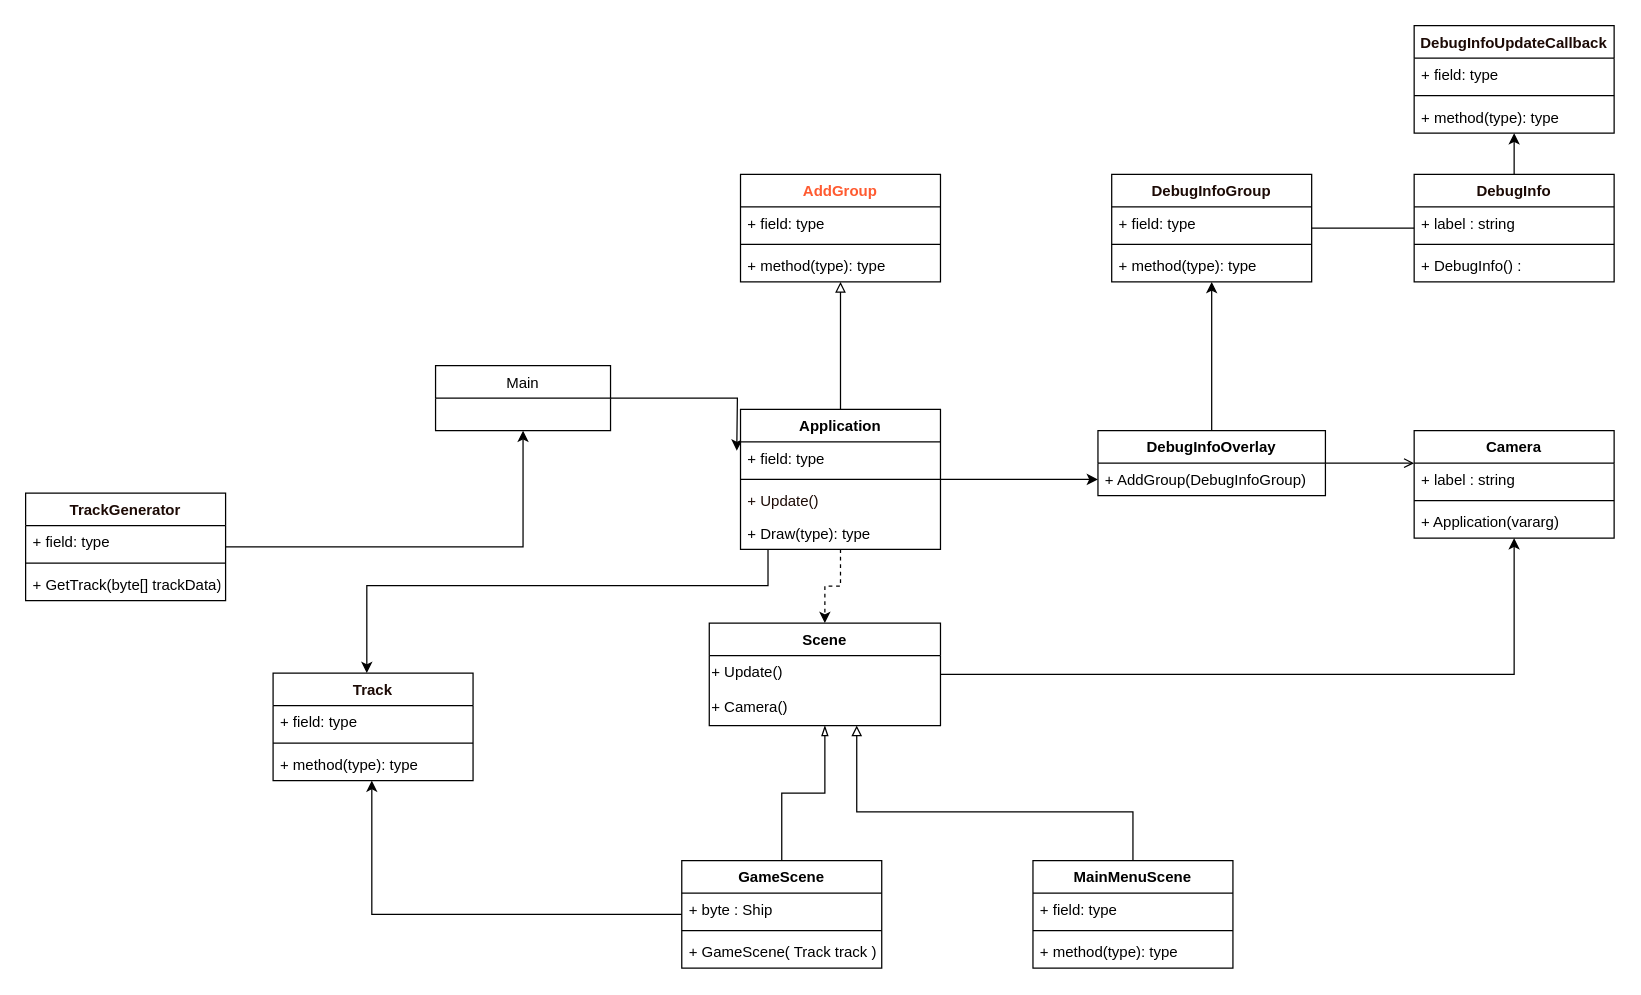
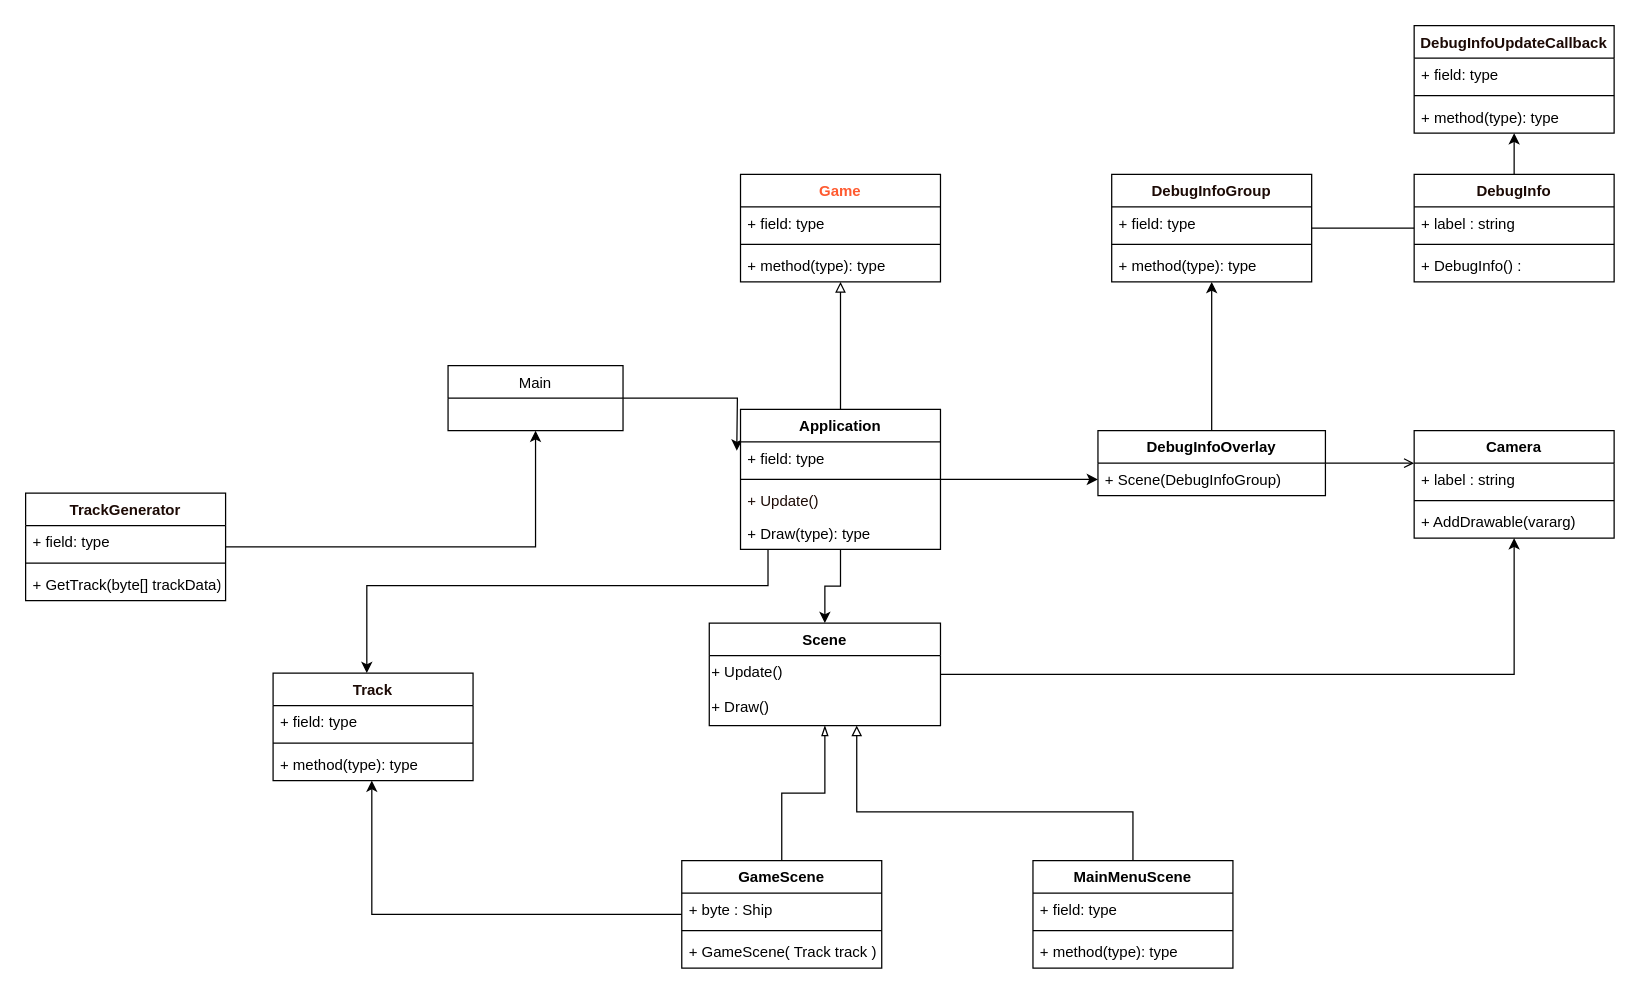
  <mxCell id="0" />
  <mxCell id="1" parent="0" />
  <mxCell id="2" style="edgeStyle=orthogonalEdgeStyle;rounded=0;orthogonalLoop=1;jettySize=auto;html=1;" edge="1" parent="1" source="62"><mxGeometry relative="1" as="geometry"><mxPoint x="589" y="360" as="targetPoint" /></mxGeometry></mxCell>
  <mxCell id="3" style="edgeStyle=orthogonalEdgeStyle;rounded=0;orthogonalLoop=1;jettySize=auto;html=1;endArrow=block;endFill=0;" edge="1" parent="1" source="9" target="18"><mxGeometry relative="1" as="geometry" /></mxCell>
- <mxCell id="4" style="edgeStyle=orthogonalEdgeStyle;rounded=0;orthogonalLoop=1;jettySize=auto;html=1;endArrow=classic;endFill=1;dashed=1;" edge="1" parent="1" source="9" target="15"><mxGeometry relative="1" as="geometry" /></mxCell>
+ <mxCell id="4" style="edgeStyle=orthogonalEdgeStyle;rounded=0;orthogonalLoop=1;jettySize=auto;html=1;endArrow=classic;endFill=1;" edge="1" parent="1" source="9" target="15"><mxGeometry relative="1" as="geometry" /></mxCell>
  <mxCell id="5" style="edgeStyle=orthogonalEdgeStyle;rounded=0;orthogonalLoop=1;jettySize=auto;html=1;endArrow=block;endFill=0;" edge="1" parent="1" source="38" target="15"><mxGeometry relative="1" as="geometry"><mxPoint x="567" y="537" as="targetPoint" /><Array as="points"><mxPoint x="685" y="649" /></Array></mxGeometry></mxCell>
  <mxCell id="6" style="edgeStyle=orthogonalEdgeStyle;rounded=0;orthogonalLoop=1;jettySize=auto;html=1;endArrow=blockThin;endFill=0;fontColor=#FF5A30;" edge="1" parent="1" source="34" target="15"><mxGeometry relative="1" as="geometry"><Array as="points" /></mxGeometry></mxCell>
  <mxCell id="7" style="edgeStyle=orthogonalEdgeStyle;rounded=0;orthogonalLoop=1;jettySize=auto;html=1;endArrow=open;endFill=1;fontColor=#FF5A30;" edge="1" parent="1" source="55" target="47"><mxGeometry relative="1" as="geometry"><Array as="points"><mxPoint x="1013" y="369" /><mxPoint x="1013" y="369" /></Array></mxGeometry></mxCell>
  <mxCell id="8" style="edgeStyle=orthogonalEdgeStyle;rounded=0;orthogonalLoop=1;jettySize=auto;html=1;endArrow=classic;endFill=1;fontColor=#1C0A05;" edge="1" parent="1" source="9" target="56"><mxGeometry relative="1" as="geometry" /></mxCell>
  <mxCell id="9" value="Application" style="swimlane;fontStyle=1;align=center;verticalAlign=top;childLayout=stackLayout;horizontal=1;startSize=26;horizontalStack=0;resizeParent=1;resizeParentMax=0;resizeLast=0;collapsible=1;marginBottom=0;" vertex="1" parent="1"><mxGeometry x="592" y="327" width="160" height="112" as="geometry" /></mxCell>
  <mxCell id="10" value="+ field: type" style="text;strokeColor=none;fillColor=none;align=left;verticalAlign=top;spacingLeft=4;spacingRight=4;overflow=hidden;rotatable=0;points=[[0,0.5],[1,0.5]];portConstraint=eastwest;" vertex="1" parent="9"><mxGeometry y="26" width="160" height="26" as="geometry" /></mxCell>
  <mxCell id="11" value="" style="line;strokeWidth=1;fillColor=none;align=left;verticalAlign=middle;spacingTop=-1;spacingLeft=3;spacingRight=3;rotatable=0;labelPosition=right;points=[];portConstraint=eastwest;" vertex="1" parent="9"><mxGeometry y="52" width="160" height="8" as="geometry" /></mxCell>
  <mxCell id="12" value="+ Update()" style="text;strokeColor=none;fillColor=none;align=left;verticalAlign=top;spacingLeft=4;spacingRight=4;overflow=hidden;rotatable=0;points=[[0,0.5],[1,0.5]];portConstraint=eastwest;fontColor=#1C0A05;" vertex="1" parent="9"><mxGeometry y="60" width="160" height="26" as="geometry" /></mxCell>
  <mxCell id="13" value="+ Draw(type): type" style="text;strokeColor=none;fillColor=none;align=left;verticalAlign=top;spacingLeft=4;spacingRight=4;overflow=hidden;rotatable=0;points=[[0,0.5],[1,0.5]];portConstraint=eastwest;" vertex="1" parent="9"><mxGeometry y="86" width="160" height="26" as="geometry" /></mxCell>
  <mxCell id="14" style="edgeStyle=orthogonalEdgeStyle;rounded=0;orthogonalLoop=1;jettySize=auto;html=1;endArrow=classic;endFill=1;fontColor=#1C0A05;" edge="1" parent="1" source="15" target="47"><mxGeometry relative="1" as="geometry" /></mxCell>
  <mxCell id="15" value="Scene" style="swimlane;fontStyle=1;align=center;verticalAlign=top;childLayout=stackLayout;horizontal=1;startSize=26;horizontalStack=0;resizeParent=1;resizeParentMax=0;resizeLast=0;collapsible=1;marginBottom=0;" vertex="1" parent="1"><mxGeometry x="567" y="498" width="185" height="82" as="geometry" /></mxCell>
  <mxCell id="16" value="+ Update()" style="text;html=1;" vertex="1" parent="15"><mxGeometry y="26" width="185" height="28" as="geometry" /></mxCell>
- <mxCell id="17" value="+ Camera()" style="text;html=1;" vertex="1" parent="15"><mxGeometry y="54" width="185" height="28" as="geometry" /></mxCell>
- <mxCell id="18" value="AddGroup" style="swimlane;fontStyle=1;align=center;verticalAlign=top;childLayout=stackLayout;horizontal=1;startSize=26;horizontalStack=0;resizeParent=1;resizeParentMax=0;resizeLast=0;collapsible=1;marginBottom=0;fontColor=#FF5A30;" vertex="1" parent="1"><mxGeometry x="592" y="139" width="160" height="86" as="geometry" /></mxCell>
+ <mxCell id="17" value="+ Draw()" style="text;html=1;" vertex="1" parent="15"><mxGeometry y="54" width="185" height="28" as="geometry" /></mxCell>
+ <mxCell id="18" value="Game" style="swimlane;fontStyle=1;align=center;verticalAlign=top;childLayout=stackLayout;horizontal=1;startSize=26;horizontalStack=0;resizeParent=1;resizeParentMax=0;resizeLast=0;collapsible=1;marginBottom=0;fontColor=#FF5A30;" vertex="1" parent="1"><mxGeometry x="592" y="139" width="160" height="86" as="geometry" /></mxCell>
  <mxCell id="19" value="+ field: type" style="text;strokeColor=none;fillColor=none;align=left;verticalAlign=top;spacingLeft=4;spacingRight=4;overflow=hidden;rotatable=0;points=[[0,0.5],[1,0.5]];portConstraint=eastwest;" vertex="1" parent="18"><mxGeometry y="26" width="160" height="26" as="geometry" /></mxCell>
  <mxCell id="20" value="" style="line;strokeWidth=1;fillColor=none;align=left;verticalAlign=middle;spacingTop=-1;spacingLeft=3;spacingRight=3;rotatable=0;labelPosition=right;points=[];portConstraint=eastwest;" vertex="1" parent="18"><mxGeometry y="52" width="160" height="8" as="geometry" /></mxCell>
  <mxCell id="21" value="+ method(type): type" style="text;strokeColor=none;fillColor=none;align=left;verticalAlign=top;spacingLeft=4;spacingRight=4;overflow=hidden;rotatable=0;points=[[0,0.5],[1,0.5]];portConstraint=eastwest;" vertex="1" parent="18"><mxGeometry y="60" width="160" height="26" as="geometry" /></mxCell>
  <mxCell id="22" style="edgeStyle=orthogonalEdgeStyle;rounded=0;orthogonalLoop=1;jettySize=auto;html=1;endArrow=classic;endFill=1;fontColor=#1C0A05;" edge="1" parent="1" source="34" target="51"><mxGeometry relative="1" as="geometry"><Array as="points"><mxPoint x="297" y="731" /></Array></mxGeometry></mxCell>
  <mxCell id="23" style="edgeStyle=orthogonalEdgeStyle;rounded=0;orthogonalLoop=1;jettySize=auto;html=1;endArrow=classic;endFill=1;fontColor=#1C0A05;" edge="1" parent="1" source="55" target="25"><mxGeometry relative="1" as="geometry" /></mxCell>
  <mxCell id="24" style="edgeStyle=orthogonalEdgeStyle;rounded=0;orthogonalLoop=1;jettySize=auto;html=1;endArrow=none;endFill=1;fontColor=#1C0A05;" edge="1" parent="1" source="25" target="43"><mxGeometry relative="1" as="geometry" /></mxCell>
  <mxCell id="25" value="DebugInfoGroup" style="swimlane;fontStyle=1;align=center;verticalAlign=top;childLayout=stackLayout;horizontal=1;startSize=26;horizontalStack=0;resizeParent=1;resizeParentMax=0;resizeLast=0;collapsible=1;marginBottom=0;fontColor=#1C0A05;" vertex="1" parent="1"><mxGeometry x="889" y="139" width="160" height="86" as="geometry" /></mxCell>
  <mxCell id="26" value="+ field: type" style="text;strokeColor=none;fillColor=none;align=left;verticalAlign=top;spacingLeft=4;spacingRight=4;overflow=hidden;rotatable=0;points=[[0,0.5],[1,0.5]];portConstraint=eastwest;" vertex="1" parent="25"><mxGeometry y="26" width="160" height="26" as="geometry" /></mxCell>
  <mxCell id="27" value="" style="line;strokeWidth=1;fillColor=none;align=left;verticalAlign=middle;spacingTop=-1;spacingLeft=3;spacingRight=3;rotatable=0;labelPosition=right;points=[];portConstraint=eastwest;" vertex="1" parent="25"><mxGeometry y="52" width="160" height="8" as="geometry" /></mxCell>
  <mxCell id="28" value="+ method(type): type" style="text;strokeColor=none;fillColor=none;align=left;verticalAlign=top;spacingLeft=4;spacingRight=4;overflow=hidden;rotatable=0;points=[[0,0.5],[1,0.5]];portConstraint=eastwest;" vertex="1" parent="25"><mxGeometry y="60" width="160" height="26" as="geometry" /></mxCell>
  <mxCell id="29" style="edgeStyle=orthogonalEdgeStyle;rounded=0;orthogonalLoop=1;jettySize=auto;html=1;endArrow=classic;endFill=1;fontColor=#1C0A05;" edge="1" parent="1" source="13" target="51"><mxGeometry relative="1" as="geometry"><Array as="points"><mxPoint x="614" y="468" /><mxPoint x="293" y="468" /></Array></mxGeometry></mxCell>
  <mxCell id="30" value="DebugInfoUpdateCallback" style="swimlane;fontStyle=1;align=center;verticalAlign=top;childLayout=stackLayout;horizontal=1;startSize=26;horizontalStack=0;resizeParent=1;resizeParentMax=0;resizeLast=0;collapsible=1;marginBottom=0;fontColor=#1C0A05;" vertex="1" parent="1"><mxGeometry x="1131" y="20" width="160" height="86" as="geometry" /></mxCell>
  <mxCell id="31" value="+ field: type" style="text;strokeColor=none;fillColor=none;align=left;verticalAlign=top;spacingLeft=4;spacingRight=4;overflow=hidden;rotatable=0;points=[[0,0.5],[1,0.5]];portConstraint=eastwest;" vertex="1" parent="30"><mxGeometry y="26" width="160" height="26" as="geometry" /></mxCell>
  <mxCell id="32" value="" style="line;strokeWidth=1;fillColor=none;align=left;verticalAlign=middle;spacingTop=-1;spacingLeft=3;spacingRight=3;rotatable=0;labelPosition=right;points=[];portConstraint=eastwest;" vertex="1" parent="30"><mxGeometry y="52" width="160" height="8" as="geometry" /></mxCell>
  <mxCell id="33" value="+ method(type): type" style="text;strokeColor=none;fillColor=none;align=left;verticalAlign=top;spacingLeft=4;spacingRight=4;overflow=hidden;rotatable=0;points=[[0,0.5],[1,0.5]];portConstraint=eastwest;" vertex="1" parent="30"><mxGeometry y="60" width="160" height="26" as="geometry" /></mxCell>
  <mxCell id="34" value="GameScene" style="swimlane;fontStyle=1;align=center;verticalAlign=top;childLayout=stackLayout;horizontal=1;startSize=26;horizontalStack=0;resizeParent=1;resizeParentMax=0;resizeLast=0;collapsible=1;marginBottom=0;" vertex="1" parent="1"><mxGeometry x="545" y="688" width="160" height="86" as="geometry" /></mxCell>
  <mxCell id="35" value="+ byte : Ship" style="text;strokeColor=none;fillColor=none;align=left;verticalAlign=top;spacingLeft=4;spacingRight=4;overflow=hidden;rotatable=0;points=[[0,0.5],[1,0.5]];portConstraint=eastwest;" vertex="1" parent="34"><mxGeometry y="26" width="160" height="26" as="geometry" /></mxCell>
  <mxCell id="36" value="" style="line;strokeWidth=1;fillColor=none;align=left;verticalAlign=middle;spacingTop=-1;spacingLeft=3;spacingRight=3;rotatable=0;labelPosition=right;points=[];portConstraint=eastwest;" vertex="1" parent="34"><mxGeometry y="52" width="160" height="8" as="geometry" /></mxCell>
  <mxCell id="37" value="+ GameScene( Track track ) " style="text;strokeColor=none;fillColor=none;align=left;verticalAlign=top;spacingLeft=4;spacingRight=4;overflow=hidden;rotatable=0;points=[[0,0.5],[1,0.5]];portConstraint=eastwest;" vertex="1" parent="34"><mxGeometry y="60" width="160" height="26" as="geometry" /></mxCell>
  <mxCell id="38" value="MainMenuScene" style="swimlane;fontStyle=1;align=center;verticalAlign=top;childLayout=stackLayout;horizontal=1;startSize=26;horizontalStack=0;resizeParent=1;resizeParentMax=0;resizeLast=0;collapsible=1;marginBottom=0;" vertex="1" parent="1"><mxGeometry x="826" y="688" width="160" height="86" as="geometry" /></mxCell>
  <mxCell id="39" value="+ field: type" style="text;strokeColor=none;fillColor=none;align=left;verticalAlign=top;spacingLeft=4;spacingRight=4;overflow=hidden;rotatable=0;points=[[0,0.5],[1,0.5]];portConstraint=eastwest;" vertex="1" parent="38"><mxGeometry y="26" width="160" height="26" as="geometry" /></mxCell>
  <mxCell id="40" value="" style="line;strokeWidth=1;fillColor=none;align=left;verticalAlign=middle;spacingTop=-1;spacingLeft=3;spacingRight=3;rotatable=0;labelPosition=right;points=[];portConstraint=eastwest;" vertex="1" parent="38"><mxGeometry y="52" width="160" height="8" as="geometry" /></mxCell>
  <mxCell id="41" value="+ method(type): type" style="text;strokeColor=none;fillColor=none;align=left;verticalAlign=top;spacingLeft=4;spacingRight=4;overflow=hidden;rotatable=0;points=[[0,0.5],[1,0.5]];portConstraint=eastwest;" vertex="1" parent="38"><mxGeometry y="60" width="160" height="26" as="geometry" /></mxCell>
  <mxCell id="42" style="edgeStyle=orthogonalEdgeStyle;rounded=0;orthogonalLoop=1;jettySize=auto;html=1;endArrow=classic;endFill=1;fontColor=#1C0A05;" edge="1" parent="1" source="43" target="30"><mxGeometry relative="1" as="geometry" /></mxCell>
  <mxCell id="43" value="DebugInfo" style="swimlane;fontStyle=1;align=center;verticalAlign=top;childLayout=stackLayout;horizontal=1;startSize=26;horizontalStack=0;resizeParent=1;resizeParentMax=0;resizeLast=0;collapsible=1;marginBottom=0;fontColor=#1C0A05;" vertex="1" parent="1"><mxGeometry x="1131" y="139" width="160" height="86" as="geometry" /></mxCell>
  <mxCell id="44" value="+ label : string" style="text;strokeColor=none;fillColor=none;align=left;verticalAlign=top;spacingLeft=4;spacingRight=4;overflow=hidden;rotatable=0;points=[[0,0.5],[1,0.5]];portConstraint=eastwest;" vertex="1" parent="43"><mxGeometry y="26" width="160" height="26" as="geometry" /></mxCell>
  <mxCell id="45" value="" style="line;strokeWidth=1;fillColor=none;align=left;verticalAlign=middle;spacingTop=-1;spacingLeft=3;spacingRight=3;rotatable=0;labelPosition=right;points=[];portConstraint=eastwest;" vertex="1" parent="43"><mxGeometry y="52" width="160" height="8" as="geometry" /></mxCell>
  <mxCell id="46" value="+ DebugInfo() : " style="text;strokeColor=none;fillColor=none;align=left;verticalAlign=top;spacingLeft=4;spacingRight=4;overflow=hidden;rotatable=0;points=[[0,0.5],[1,0.5]];portConstraint=eastwest;" vertex="1" parent="43"><mxGeometry y="60" width="160" height="26" as="geometry" /></mxCell>
  <mxCell id="47" value="Camera" style="swimlane;fontStyle=1;align=center;verticalAlign=top;childLayout=stackLayout;horizontal=1;startSize=26;horizontalStack=0;resizeParent=1;resizeParentMax=0;resizeLast=0;collapsible=1;marginBottom=0;" vertex="1" parent="1"><mxGeometry x="1131" y="344" width="160" height="86" as="geometry" /></mxCell>
  <mxCell id="48" value="+ label : string" style="text;strokeColor=none;fillColor=none;align=left;verticalAlign=top;spacingLeft=4;spacingRight=4;overflow=hidden;rotatable=0;points=[[0,0.5],[1,0.5]];portConstraint=eastwest;" vertex="1" parent="47"><mxGeometry y="26" width="160" height="26" as="geometry" /></mxCell>
  <mxCell id="49" value="" style="line;strokeWidth=1;fillColor=none;align=left;verticalAlign=middle;spacingTop=-1;spacingLeft=3;spacingRight=3;rotatable=0;labelPosition=right;points=[];portConstraint=eastwest;" vertex="1" parent="47"><mxGeometry y="52" width="160" height="8" as="geometry" /></mxCell>
- <mxCell id="50" value="+ Application(vararg)" style="text;strokeColor=none;fillColor=none;align=left;verticalAlign=top;spacingLeft=4;spacingRight=4;overflow=hidden;rotatable=0;points=[[0,0.5],[1,0.5]];portConstraint=eastwest;" vertex="1" parent="47"><mxGeometry y="60" width="160" height="26" as="geometry" /></mxCell>
+ <mxCell id="50" value="+ AddDrawable(vararg)" style="text;strokeColor=none;fillColor=none;align=left;verticalAlign=top;spacingLeft=4;spacingRight=4;overflow=hidden;rotatable=0;points=[[0,0.5],[1,0.5]];portConstraint=eastwest;" vertex="1" parent="47"><mxGeometry y="60" width="160" height="26" as="geometry" /></mxCell>
  <mxCell id="51" value="Track" style="swimlane;fontStyle=1;align=center;verticalAlign=top;childLayout=stackLayout;horizontal=1;startSize=26;horizontalStack=0;resizeParent=1;resizeParentMax=0;resizeLast=0;collapsible=1;marginBottom=0;fontColor=#1C0A05;" vertex="1" parent="1"><mxGeometry x="218" y="538" width="160" height="86" as="geometry" /></mxCell>
  <mxCell id="52" value="+ field: type" style="text;strokeColor=none;fillColor=none;align=left;verticalAlign=top;spacingLeft=4;spacingRight=4;overflow=hidden;rotatable=0;points=[[0,0.5],[1,0.5]];portConstraint=eastwest;" vertex="1" parent="51"><mxGeometry y="26" width="160" height="26" as="geometry" /></mxCell>
  <mxCell id="53" value="" style="line;strokeWidth=1;fillColor=none;align=left;verticalAlign=middle;spacingTop=-1;spacingLeft=3;spacingRight=3;rotatable=0;labelPosition=right;points=[];portConstraint=eastwest;" vertex="1" parent="51"><mxGeometry y="52" width="160" height="8" as="geometry" /></mxCell>
  <mxCell id="54" value="+ method(type): type" style="text;strokeColor=none;fillColor=none;align=left;verticalAlign=top;spacingLeft=4;spacingRight=4;overflow=hidden;rotatable=0;points=[[0,0.5],[1,0.5]];portConstraint=eastwest;" vertex="1" parent="51"><mxGeometry y="60" width="160" height="26" as="geometry" /></mxCell>
  <mxCell id="55" value="DebugInfoOverlay" style="swimlane;fontStyle=1;align=center;verticalAlign=top;childLayout=stackLayout;horizontal=1;startSize=26;horizontalStack=0;resizeParent=1;resizeParentMax=0;resizeLast=0;collapsible=1;marginBottom=0;" vertex="1" parent="1"><mxGeometry x="878" y="344" width="182" height="52" as="geometry" /></mxCell>
- <mxCell id="56" value="+ AddGroup(DebugInfoGroup)" style="text;strokeColor=none;fillColor=none;align=left;verticalAlign=top;spacingLeft=4;spacingRight=4;overflow=hidden;rotatable=0;points=[[0,0.5],[1,0.5]];portConstraint=eastwest;" vertex="1" parent="55"><mxGeometry y="26" width="182" height="26" as="geometry" /></mxCell>
+ <mxCell id="56" value="+ Scene(DebugInfoGroup)" style="text;strokeColor=none;fillColor=none;align=left;verticalAlign=top;spacingLeft=4;spacingRight=4;overflow=hidden;rotatable=0;points=[[0,0.5],[1,0.5]];portConstraint=eastwest;" vertex="1" parent="55"><mxGeometry y="26" width="182" height="26" as="geometry" /></mxCell>
  <mxCell id="57" style="edgeStyle=orthogonalEdgeStyle;rounded=0;orthogonalLoop=1;jettySize=auto;html=1;endArrow=classic;endFill=1;fontColor=#1C0A05;" edge="1" parent="1" source="58" target="62"><mxGeometry relative="1" as="geometry"><mxPoint x="572" y="426" as="targetPoint" /></mxGeometry></mxCell>
  <mxCell id="58" value="TrackGenerator" style="swimlane;fontStyle=1;align=center;verticalAlign=top;childLayout=stackLayout;horizontal=1;startSize=26;horizontalStack=0;resizeParent=1;resizeParentMax=0;resizeLast=0;collapsible=1;marginBottom=0;fontColor=#1C0A05;" vertex="1" parent="1"><mxGeometry x="20" y="394" width="160" height="86" as="geometry" /></mxCell>
  <mxCell id="59" value="+ field: type" style="text;strokeColor=none;fillColor=none;align=left;verticalAlign=top;spacingLeft=4;spacingRight=4;overflow=hidden;rotatable=0;points=[[0,0.5],[1,0.5]];portConstraint=eastwest;" vertex="1" parent="58"><mxGeometry y="26" width="160" height="26" as="geometry" /></mxCell>
  <mxCell id="60" value="" style="line;strokeWidth=1;fillColor=none;align=left;verticalAlign=middle;spacingTop=-1;spacingLeft=3;spacingRight=3;rotatable=0;labelPosition=right;points=[];portConstraint=eastwest;" vertex="1" parent="58"><mxGeometry y="52" width="160" height="8" as="geometry" /></mxCell>
  <mxCell id="61" value="+ GetTrack(byte[] trackData)" style="text;strokeColor=none;fillColor=none;align=left;verticalAlign=top;spacingLeft=4;spacingRight=4;overflow=hidden;rotatable=0;points=[[0,0.5],[1,0.5]];portConstraint=eastwest;" vertex="1" parent="58"><mxGeometry y="60" width="160" height="26" as="geometry" /></mxCell>
- <mxCell id="62" value="Main" style="swimlane;fontStyle=0;childLayout=stackLayout;horizontal=1;startSize=26;fillColor=none;horizontalStack=0;resizeParent=1;resizeParentMax=0;resizeLast=0;collapsible=1;marginBottom=0;" vertex="1" parent="1"><mxGeometry x="348" y="292" width="140" height="52" as="geometry" /></mxCell>
+ <mxCell id="62" value="Main" style="swimlane;fontStyle=0;childLayout=stackLayout;horizontal=1;startSize=26;fillColor=none;horizontalStack=0;resizeParent=1;resizeParentMax=0;resizeLast=0;collapsible=1;marginBottom=0;" vertex="1" parent="1"><mxGeometry x="358" y="292" width="140" height="52" as="geometry" /></mxCell>
